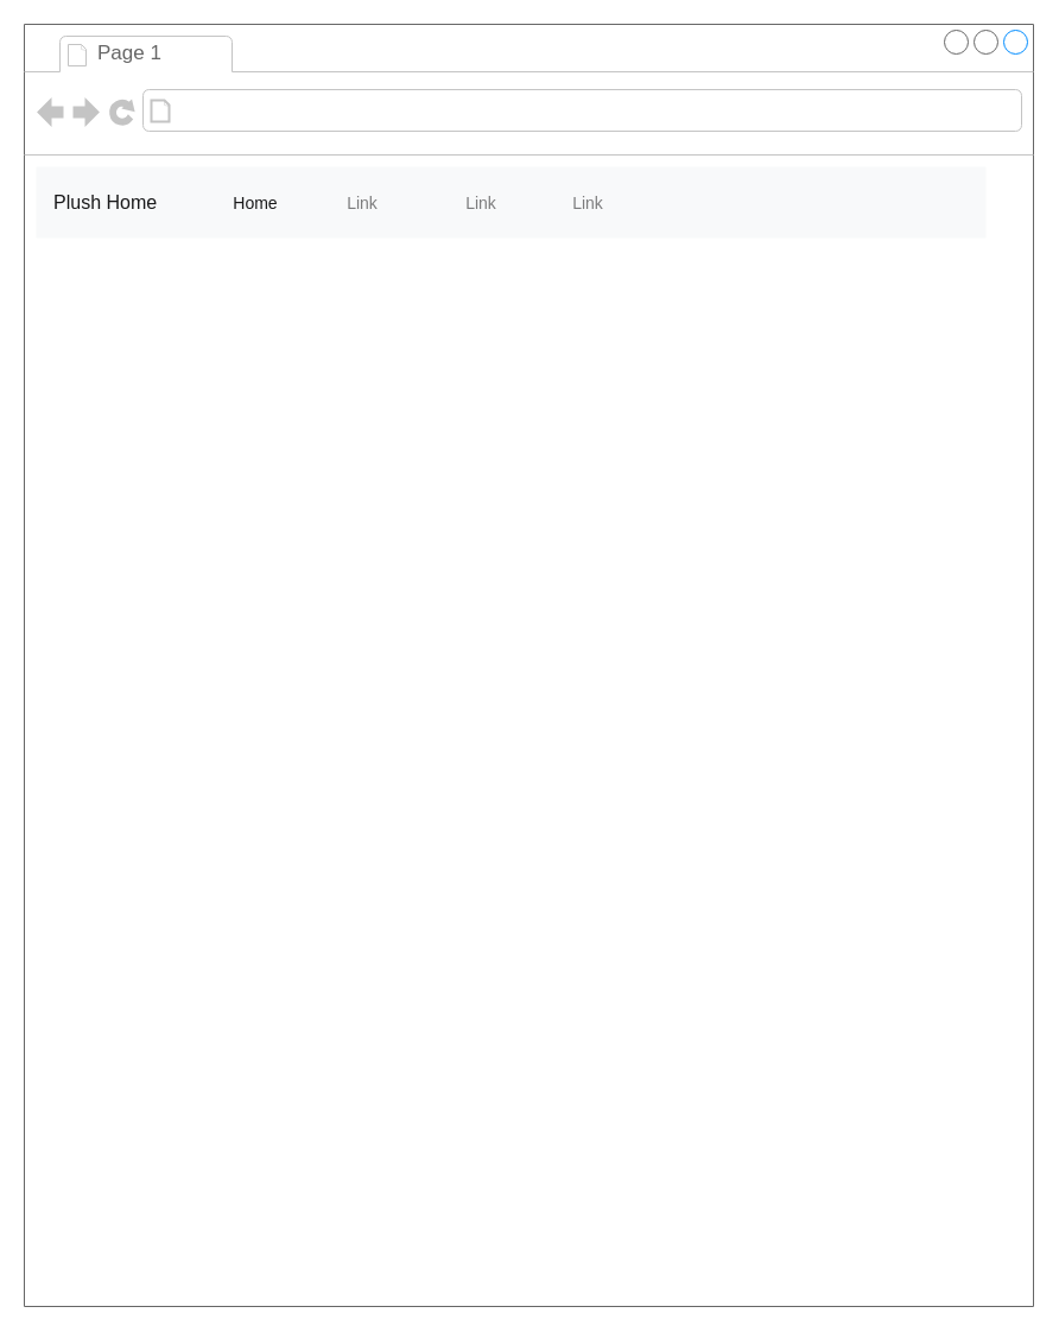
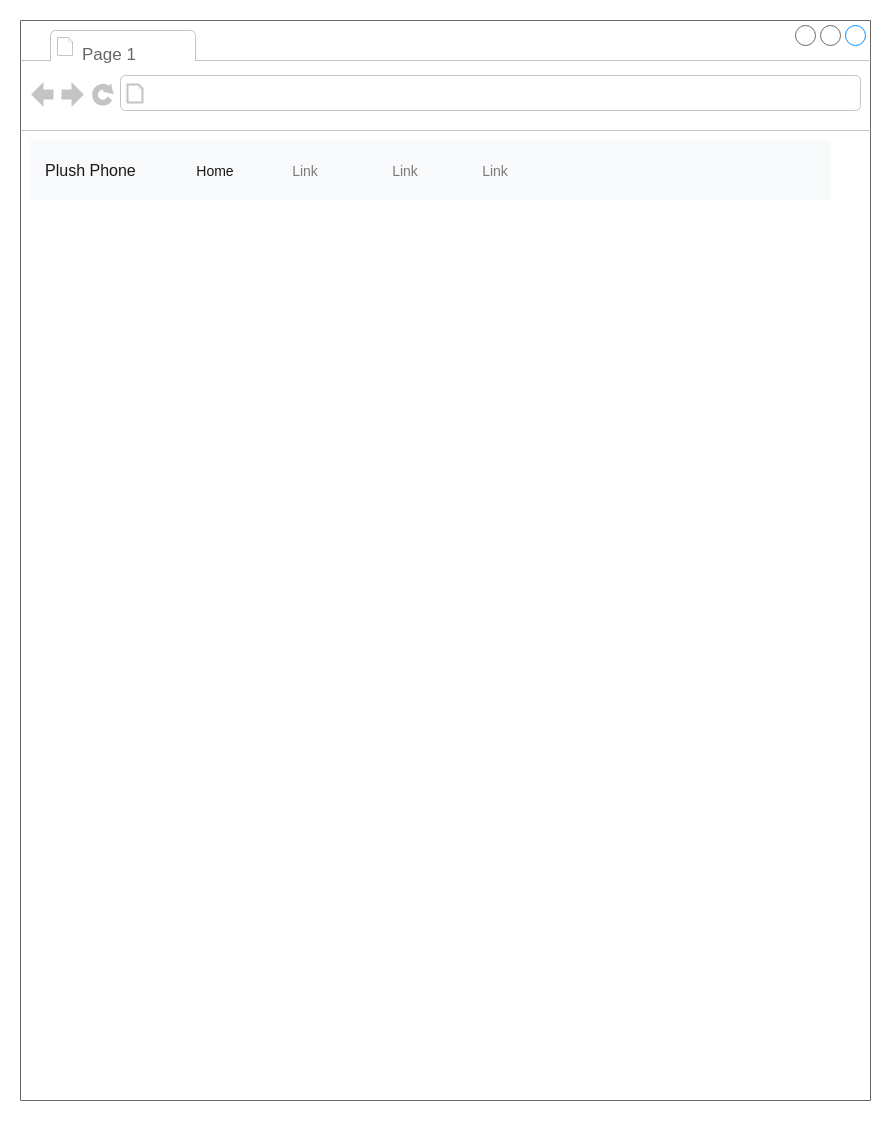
  <mxCell id="0" />
  <mxCell id="1" parent="0" />
  <mxCell id="2" value="" style="strokeWidth=1;shadow=0;dashed=0;align=center;html=1;shape=mxgraph.mockup.containers.browserWindow;rSize=0;strokeColor=#666666;strokeColor2=#008cff;strokeColor3=#c4c4c4;mainText=,;recursiveResize=0;" vertex="1" parent="1"><mxGeometry x="20" y="20" width="850" height="1080" as="geometry" /></mxCell>
- <mxCell id="3" value="Page 1" style="strokeWidth=1;shadow=0;dashed=0;align=center;html=1;shape=mxgraph.mockup.containers.anchor;fontSize=17;fontColor=#666666;align=left;whiteSpace=wrap;" vertex="1" parent="2"><mxGeometry x="60" y="12" width="110" height="26" as="geometry" /></mxCell>
- <mxCell id="4" value="Plush Home" style="html=1;shadow=0;dashed=0;fillColor=#F8F9FA;strokeColor=none;fontSize=16;fontColor=#181819;align=left;spacing=15;" vertex="1" parent="2"><mxGeometry x="10" y="120" width="800" height="60" as="geometry" /></mxCell>
+ <mxCell id="3" value="Page 1" style="strokeWidth=1;shadow=0;dashed=0;align=center;html=1;shape=mxgraph.mockup.containers.anchor;fontSize=17;fontColor=#666666;align=left;whiteSpace=wrap;" vertex="1" parent="2"><mxGeometry x="60" y="12" width="140" height="45" as="geometry" /></mxCell>
+ <mxCell id="4" value="Plush Phone" style="html=1;shadow=0;dashed=0;fillColor=#F8F9FA;strokeColor=none;fontSize=16;fontColor=#181819;align=left;spacing=15;" vertex="1" parent="2"><mxGeometry x="10" y="120" width="800" height="60" as="geometry" /></mxCell>
  <mxCell id="5" value="Home" style="fillColor=none;strokeColor=none;fontSize=14;fontColor=#181819;align=center;" vertex="1" parent="4"><mxGeometry width="70" height="40" relative="1" as="geometry"><mxPoint x="150" y="10" as="offset" /></mxGeometry></mxCell>
  <mxCell id="6" value="Link" style="fillColor=none;strokeColor=none;fontSize=14;fontColor=#7C7C7D;align=center;" vertex="1" parent="4"><mxGeometry width="50" height="40" relative="1" as="geometry"><mxPoint x="250" y="10" as="offset" /></mxGeometry></mxCell>
  <mxCell id="7" value="Link" style="fillColor=none;strokeColor=none;fontSize=14;fontColor=#7C7C7D;align=center;" vertex="1" parent="4"><mxGeometry x="350" y="10" width="50" height="40" as="geometry" /></mxCell>
  <mxCell id="8" value="Link" style="fillColor=none;strokeColor=none;fontSize=14;fontColor=#7C7C7D;align=center;" vertex="1" parent="4"><mxGeometry x="440" y="10" width="50" height="40" as="geometry" /></mxCell>
